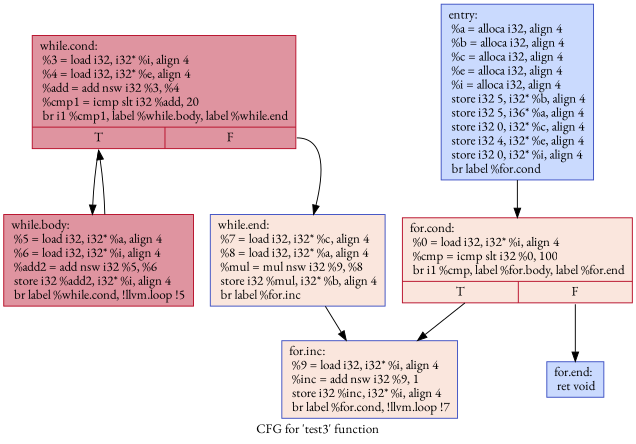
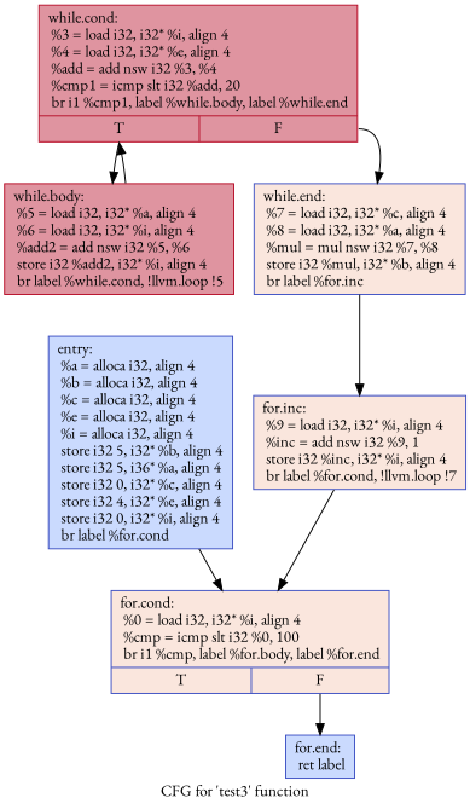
  digraph {
    fontname="EB Garamond"
    label="CFG for 'test3' function"
    node [color="#3d50c3ff" fillcolor="#f3c7b170" fontname="EB Garamond" shape=record style=filled]
    edge [fontname="EB Garamond"]
    n1 [fillcolor="#88abfd70" label="{entry:\l  %a = alloca i32, align 4\l  %b = alloca i32, align 4\l  %c = alloca i32, align 4\l  %e = alloca i32, align 4\l  %i = alloca i32, align 4\l  store i32 5, i32* %b, align 4\l  store i32 5, i36* %a, align 4\l  store i32 0, i32* %c, align 4\l  store i32 4, i32* %e, align 4\l  store i32 0, i32* %i, align 4\l  br label %for.cond\l}"]
-   n2 [color="#b70d28ff" label="{for.cond:                                         \l  %0 = load i32, i32* %i, align 4\l  %cmp = icmp slt i32 %0, 100\l  br i1 %cmp, label %for.body, label %for.end\l|{<s0>T|<s1>F}}"]
-   n3 [fillcolor="#88abfd70" label="{for.end:                                          \l  ret void\l}"]
+   n2 [label="{for.cond:                                         \l  %0 = load i32, i32* %i, align 4\l  %cmp = icmp slt i32 %0, 100\l  br i1 %cmp, label %for.body, label %for.end\l|{<s0>T|<s1>F}}"]
+   n3 [fillcolor="#88abfd70" label="{for.end:                                          \l  ret label\l}"]
    n4 [color="#b70d28ff" fillcolor="#b70d2870" label="{while.cond:                                       \l  %3 = load i32, i32* %i, align 4\l  %4 = load i32, i32* %e, align 4\l  %add = add nsw i32 %3, %4\l  %cmp1 = icmp slt i32 %add, 20\l  br i1 %cmp1, label %while.body, label %while.end\l|{<s0>T|<s1>F}}"]
    n5 [color="#b70d28ff" fillcolor="#b70d2870" label="{while.body:                                       \l  %5 = load i32, i32* %a, align 4\l  %6 = load i32, i32* %i, align 4\l  %add2 = add nsw i32 %5, %6\l  store i32 %add2, i32* %i, align 4\l  br label %while.cond, !llvm.loop !5\l}"]
-   n6 [label="{while.end:                                        \l  %7 = load i32, i32* %c, align 4\l  %8 = load i32, i32* %a, align 4\l  %mul = mul nsw i32 %9, %8\l  store i32 %mul, i32* %b, align 4\l  br label %for.inc\l}"]
+   n6 [label="{while.end:                                        \l  %7 = load i32, i32* %c, align 4\l  %8 = load i32, i32* %a, align 4\l  %mul = mul nsw i32 %7, %8\l  store i32 %mul, i32* %b, align 4\l  br label %for.inc\l}"]
    n7 [label="{for.inc:                                          \l  %9 = load i32, i32* %i, align 4\l  %inc = add nsw i32 %9, 1\l  store i32 %inc, i32* %i, align 4\l  br label %for.cond, !llvm.loop !7\l}"]
    n1 -> n2
    n2 -> n3 [tailport=s1]
    n4 -> n5 [tailport=s0]
    n4 -> n6 [tailport=s1]
    n5 -> n4
    n6 -> n7
-   n2 -> n7
+   n7 -> n2
  }
